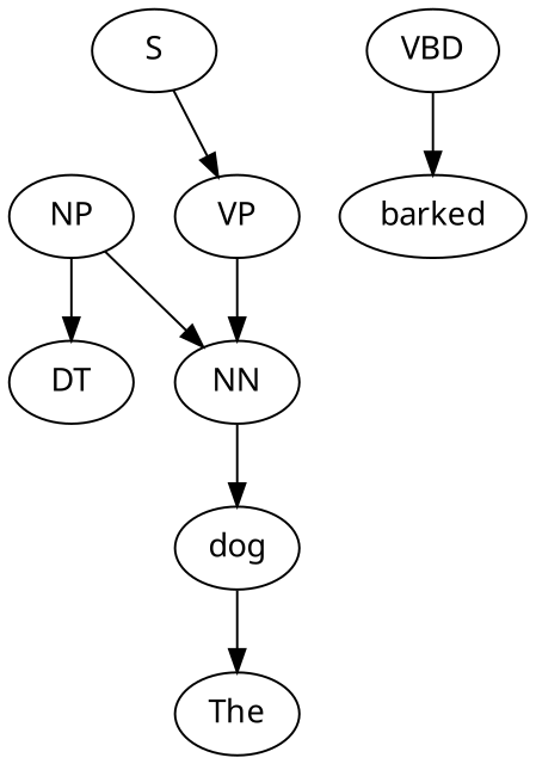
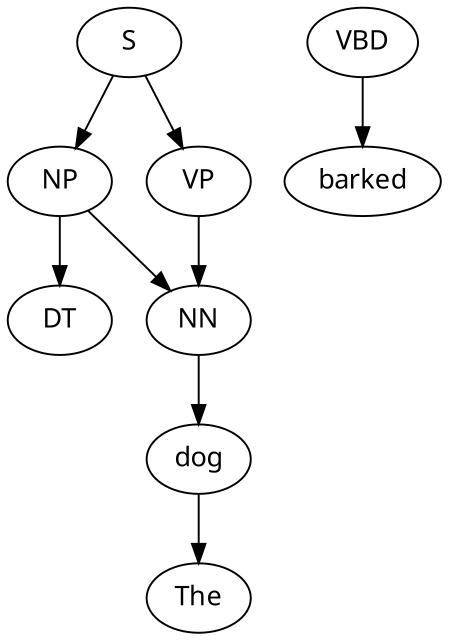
  digraph {
    fontname="Noto Sans"
    node [fontname="Noto Sans"]
    edge [fontname="Noto Sans"]
    n1 [label=S]
    n2 [label=NP]
    n3 [label=VP]
    n4 [label=DT]
    n5 [label=NN]
    n6 [label=dog]
    n7 [label=The]
    n8 [label=VBD]
    n9 [label=barked]
+   n1 -> n2
    n1 -> n3
    n2 -> n4
    n2 -> n5
    n3 -> n5
    n5 -> n6
    n6 -> n7
    n8 -> n9
  }
